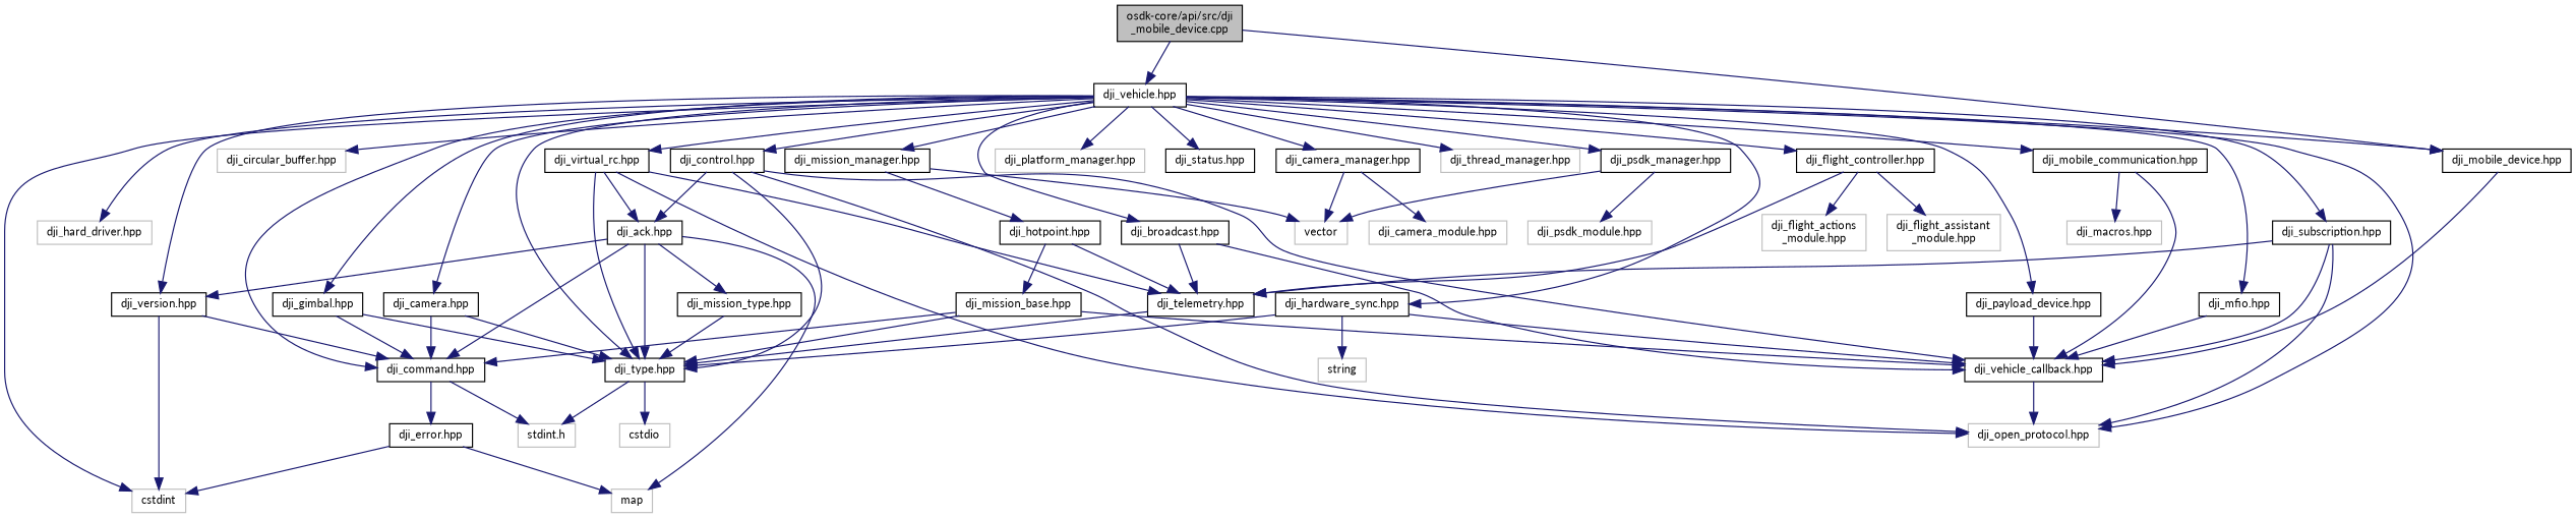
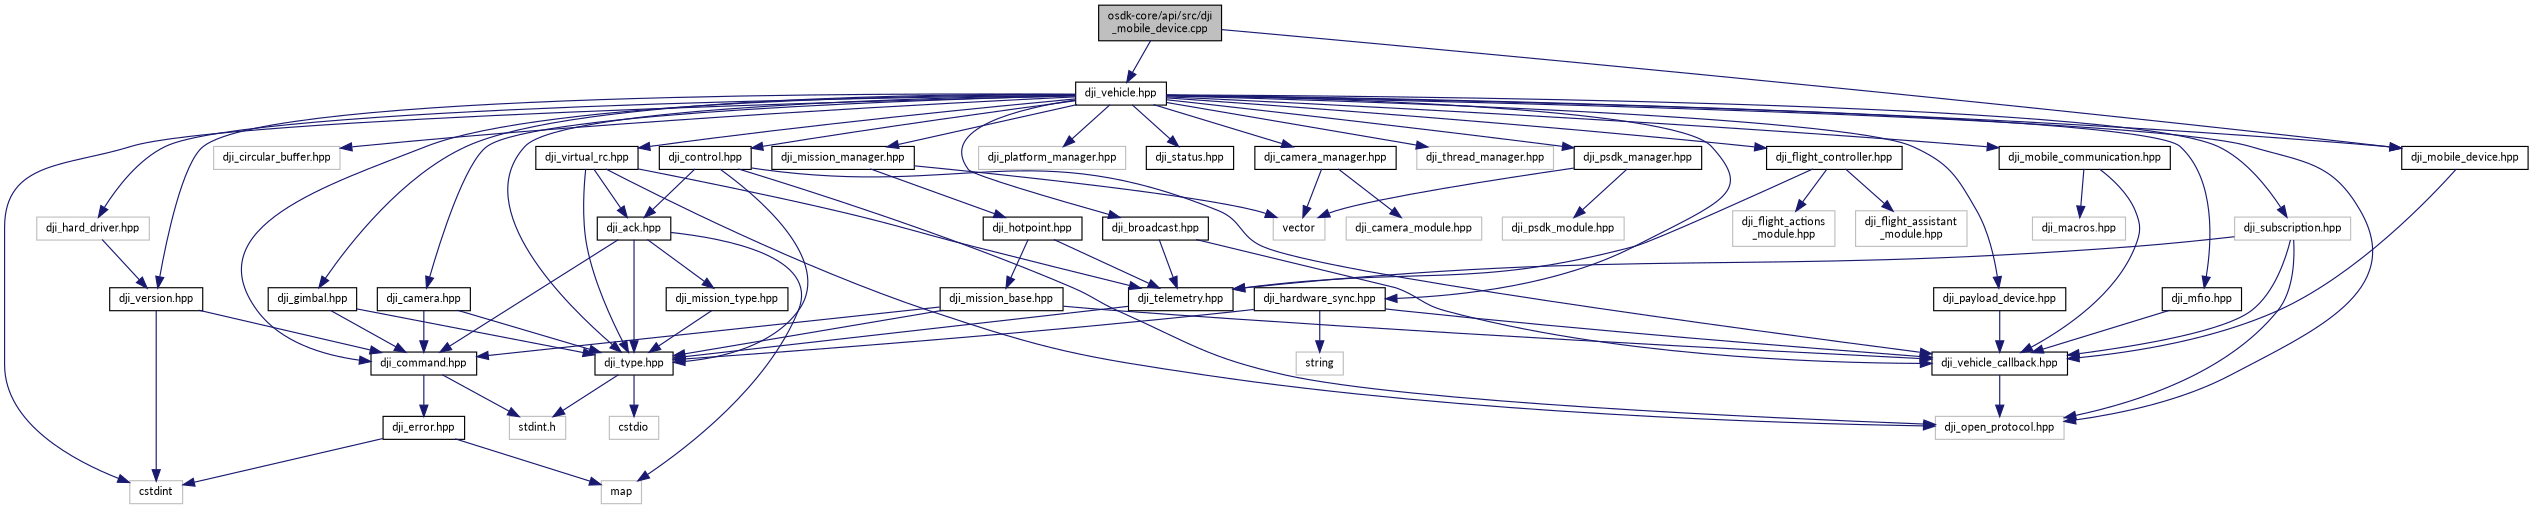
  digraph {
    fontname=Lato
    node [color=black fillcolor=white fontname=Lato fontsize=10 shape=record style=filled]
    edge [color=midnightblue fontname=Lato fontsize=10 labelfontname=Helvetica labelfontsize=10 style=solid]
    n1 [fillcolor=grey75 fontcolor=black height=0.2 label="osdk-core/api/src/dji\l_mobile_device.cpp" width=0.4]
    n2 [height=0.2 label="dji_mobile_device.hpp" width=0.4]
    n3 [height=0.2 label="dji_vehicle.hpp" width=0.4]
    n4 [height=0.2 label="dji_vehicle_callback.hpp" width=0.4]
    n5 [color=grey75 height=0.2 label="dji_open_protocol.hpp" width=0.4]
    n6 [color=grey75 height=0.2 label=cstdint width=0.4]
    n7 [height=0.2 label="dji_broadcast.hpp" width=0.4]
    n8 [height=0.2 label="dji_type.hpp" width=0.4]
    n9 [height=0.2 label="dji_camera.hpp" width=0.4]
    n10 [height=0.2 label="dji_command.hpp" width=0.4]
    n11 [color=grey75 height=0.2 label="dji_circular_buffer.hpp" width=0.4]
    n12 [height=0.2 label="dji_control.hpp" width=0.4]
    n13 [height=0.2 label="dji_version.hpp" width=0.4]
    n14 [height=0.2 label="dji_gimbal.hpp" width=0.4]
    n15 [color=grey75 height=0.2 label="dji_hard_driver.hpp" width=0.4]
    n16 [height=0.2 label="dji_hardware_sync.hpp" width=0.4]
    n17 [height=0.2 label="dji_mfio.hpp" width=0.4]
    n18 [height=0.2 label="dji_mission_manager.hpp" width=0.4]
    n19 [height=0.2 label="dji_mobile_communication.hpp" width=0.4]
    n20 [color=grey75 height=0.2 label="dji_platform_manager.hpp" width=0.4]
    n21 [height=0.2 label="dji_status.hpp" width=0.4]
-   n22 [height=0.2 label="dji_subscription.hpp" width=0.4]
+   n22 [color=grey75 height=0.2 label="dji_subscription.hpp" width=0.4]
    n23 [color=grey75 height=0.2 label="dji_thread_manager.hpp" width=0.4]
    n24 [height=0.2 label="dji_virtual_rc.hpp" width=0.4]
    n25 [height=0.2 label="dji_payload_device.hpp" width=0.4]
    n26 [height=0.2 label="dji_camera_manager.hpp" width=0.4]
    n27 [height=0.2 label="dji_flight_controller.hpp" width=0.4]
    n28 [height=0.2 label="dji_psdk_manager.hpp" width=0.4]
    n29 [height=0.2 label="dji_telemetry.hpp" width=0.4]
    n30 [color=grey75 height=0.2 label=cstdio width=0.4]
    n31 [color=grey75 height=0.2 label="stdint.h" width=0.4]
    n32 [height=0.2 label="dji_error.hpp" width=0.4]
    n33 [height=0.2 label="dji_ack.hpp" width=0.4]
    n34 [color=grey75 height=0.2 label=string width=0.4]
    n35 [height=0.2 label="dji_hotpoint.hpp" width=0.4]
    n36 [color=grey75 height=0.2 label=vector width=0.4]
    n37 [color=grey75 height=0.2 label="dji_macros.hpp" width=0.4]
    n38 [color=grey75 height=0.2 label="dji_camera_module.hpp" width=0.4]
    n39 [color=grey75 height=0.2 label="dji_flight_actions\l_module.hpp" width=0.4]
    n40 [color=grey75 height=0.2 label="dji_flight_assistant\l_module.hpp" width=0.4]
    n41 [color=grey75 height=0.2 label="dji_psdk_module.hpp" width=0.4]
    n42 [color=grey75 height=0.2 label=map width=0.4]
    n43 [height=0.2 label="dji_mission_type.hpp" width=0.4]
    n44 [height=0.2 label="dji_mission_base.hpp" width=0.4]
    n1 -> n2
    n1 -> n3
    n2 -> n4
    n3 -> n2
    n3 -> n5
    n3 -> n6
    n3 -> n7
    n3 -> n8
    n3 -> n9
    n3 -> n10
    n3 -> n11
    n3 -> n12
    n3 -> n13
    n3 -> n14
    n3 -> n15
    n3 -> n16
    n3 -> n17
    n3 -> n18
    n3 -> n19
    n3 -> n20
    n3 -> n21
    n3 -> n22
    n3 -> n23
    n3 -> n24
    n3 -> n25
    n3 -> n26
    n3 -> n27
    n3 -> n28
    n4 -> n5
    n7 -> n4
    n7 -> n29
    n8 -> n30
    n8 -> n31
    n9 -> n8
    n9 -> n10
    n10 -> n31
    n10 -> n32
    n12 -> n4
    n12 -> n5
    n12 -> n8
    n12 -> n33
    n13 -> n6
    n13 -> n10
    n14 -> n8
    n14 -> n10
    n16 -> n4
    n16 -> n8
    n16 -> n34
    n17 -> n4
    n18 -> n35
    n18 -> n36
    n19 -> n4
    n19 -> n37
    n22 -> n4
    n22 -> n5
    n22 -> n29
    n24 -> n5
    n24 -> n8
    n24 -> n29
    n24 -> n33
    n25 -> n4
    n26 -> n36
    n26 -> n38
    n27 -> n29
    n27 -> n39
    n27 -> n40
    n28 -> n36
    n28 -> n41
    n29 -> n8
    n32 -> n6
    n32 -> n42
    n33 -> n8
    n33 -> n10
-   n33 -> n13
+   n15 -> n13
    n33 -> n42
    n33 -> n43
    n35 -> n29
    n35 -> n44
    n43 -> n8
    n44 -> n4
    n44 -> n8
    n44 -> n10
  }
